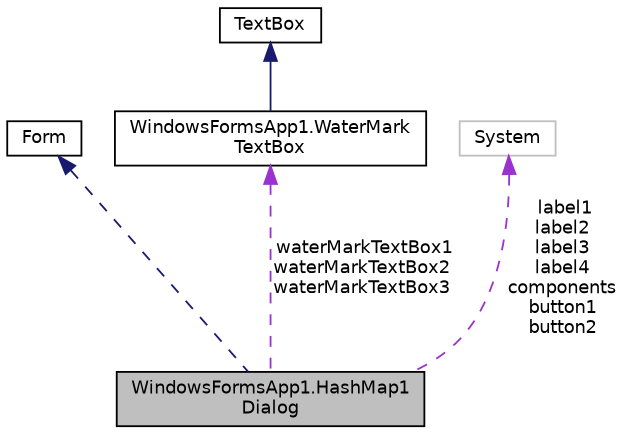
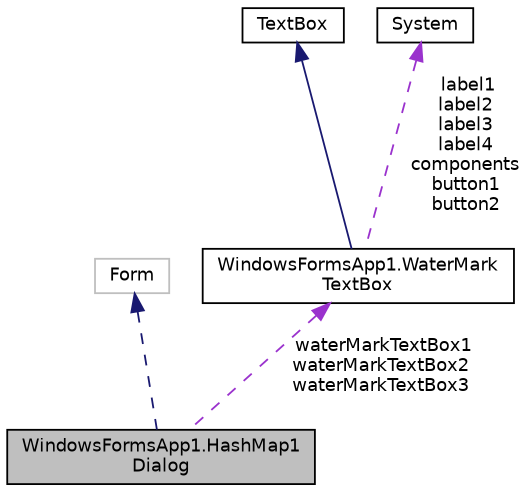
  digraph {
    node [color=black fillcolor=white fontname=Helvetica fontsize=10 shape=record style=filled]
    edge [color=midnightblue dir=back fontname=Helvetica fontsize=10 labelfontname=Helvetica labelfontsize=10 style=dashed]
    n1 [fillcolor=grey75 fontcolor=black height=0.2 label="WindowsFormsApp1.HashMap1\lDialog" width=0.4]
-   n2 [height=0.2 label=Form width=0.4]
+   n2 [color=grey75 height=0.2 label=Form width=0.4]
    n3 [height=0.2 label="WindowsFormsApp1.WaterMark\lTextBox" width=0.4]
    n4 [height=0.2 label=TextBox width=0.4]
-   n5 [color=grey75 height=0.2 label=System width=0.4]
+   n5 [height=0.2 label=System width=0.4]
    n2 -> n1
    n3 -> n1 [color=darkorchid3 label=" waterMarkTextBox1\nwaterMarkTextBox2\nwaterMarkTextBox3"]
    n4 -> n3 [style=solid]
-   n5 -> n1 [color=darkorchid3 label=" label1\nlabel2\nlabel3\nlabel4\ncomponents\nbutton1\nbutton2"]
+   n5 -> n3 [color=darkorchid3 label=" label1\nlabel2\nlabel3\nlabel4\ncomponents\nbutton1\nbutton2"]
  }
